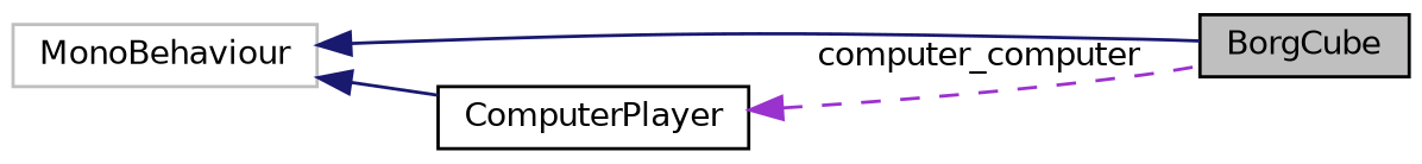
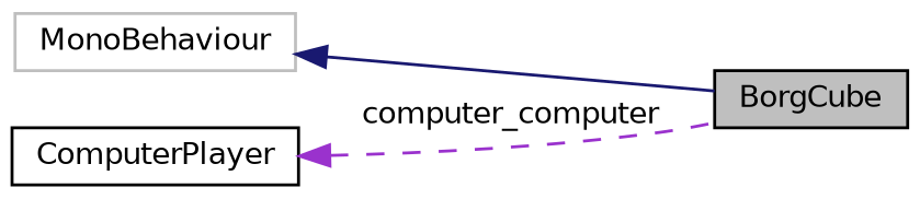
  digraph {
    rankdir=LR
    node [color=black fillcolor=white fontname=Helvetica fontsize=10 shape=record style=filled]
    edge [color=midnightblue dir=back fontname=Helvetica fontsize=10 labelfontname=Helvetica labelfontsize=10 style=solid]
    n1 [fillcolor=grey75 fontcolor=black height=0.2 label=BorgCube width=0.4]
    n2 [color=grey75 height=0.2 label=MonoBehaviour width=0.4]
    n3 [height=0.2 label=ComputerPlayer width=0.4]
    n2 -> n1
-   n2 -> n3
    n3 -> n1 [color=darkorchid3 label=" computer_computer" style=dashed]
  }
